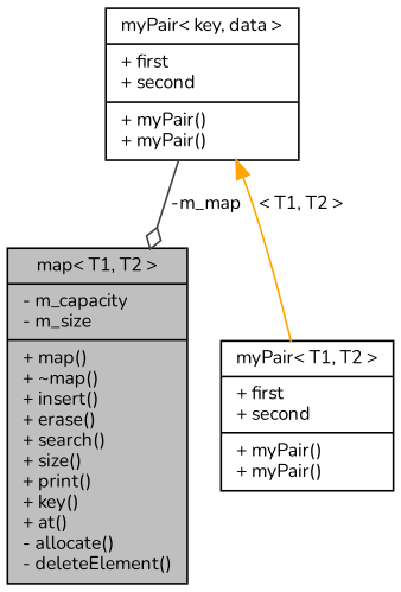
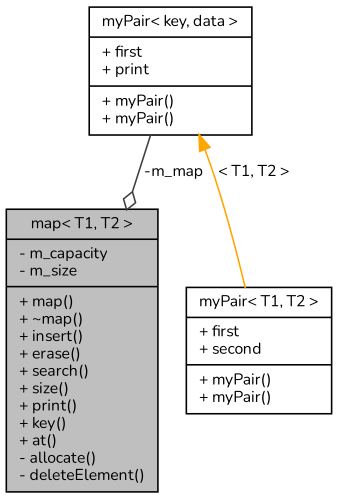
  digraph {
    fontname=Nunito
    node [color=black fontname=Nunito fontsize=10 shape=record]
    edge [fontname=Nunito fontsize=10 labelfontname=Helvetica labelfontsize=10 style=solid]
    n1 [fillcolor=grey75 fontcolor=black height=0.2 label="{map\< T1, T2 \>\n|- m_capacity\l- m_size\l|+ map()\l+ ~map()\l+ insert()\l+ erase()\l+ search()\l+ size()\l+ print()\l+ key()\l+ at()\l- allocate()\l- deleteElement()\l}" style=filled width=0.4]
    n2 [height=0.2 label="{myPair\< T1, T2 \>\n|+ first\l+ second\l|+ myPair()\l+ myPair()\l}" width=0.4]
-   n3 [height=0.2 label="{myPair\< key, data \>\n|+ first\l+ second\l|+ myPair()\l+ myPair()\l}" width=0.4]
+   n3 [height=0.2 label="{myPair\< key, data \>\n|+ first\l+ print\l|+ myPair()\l+ myPair()\l}" width=0.4]
    n3 -> n1 [arrowhead=odiamond color=grey25 label=" -m_map"]
    n3 -> n2 [color=orange dir=back label=" \< T1, T2 \>"]
  }
